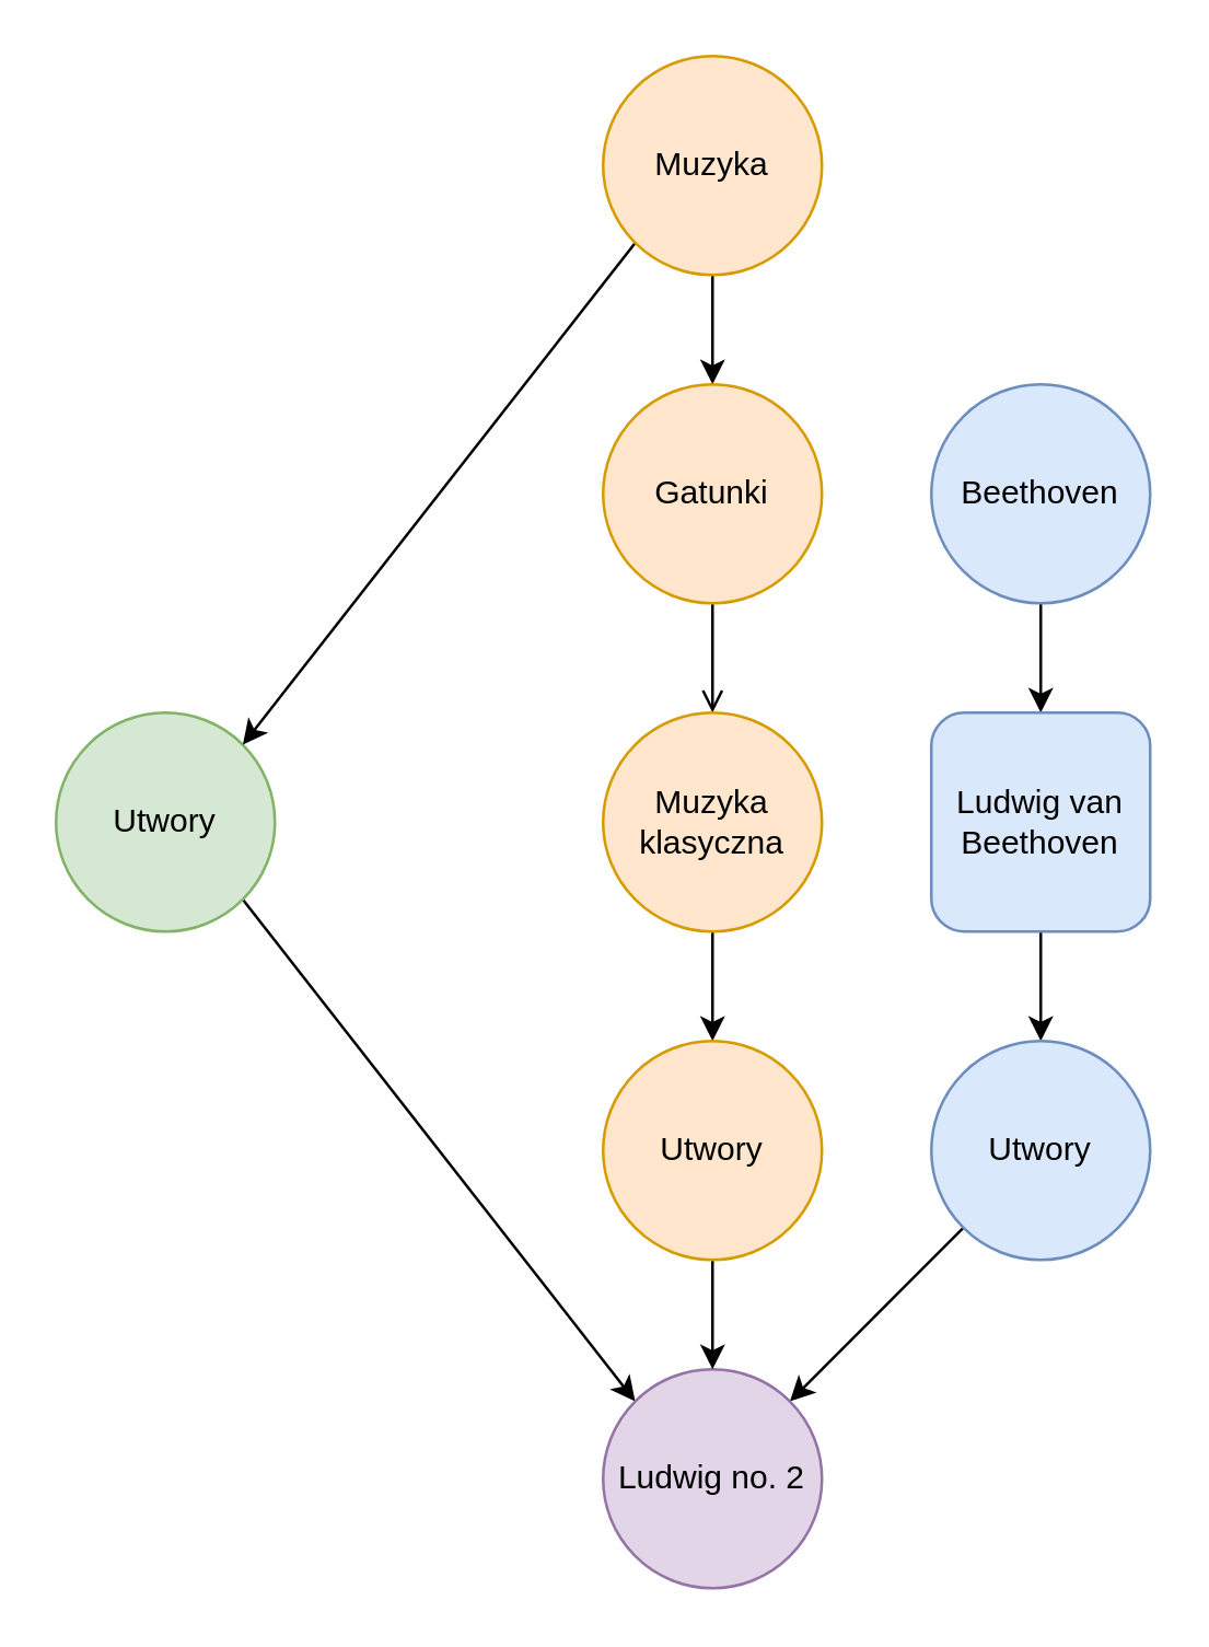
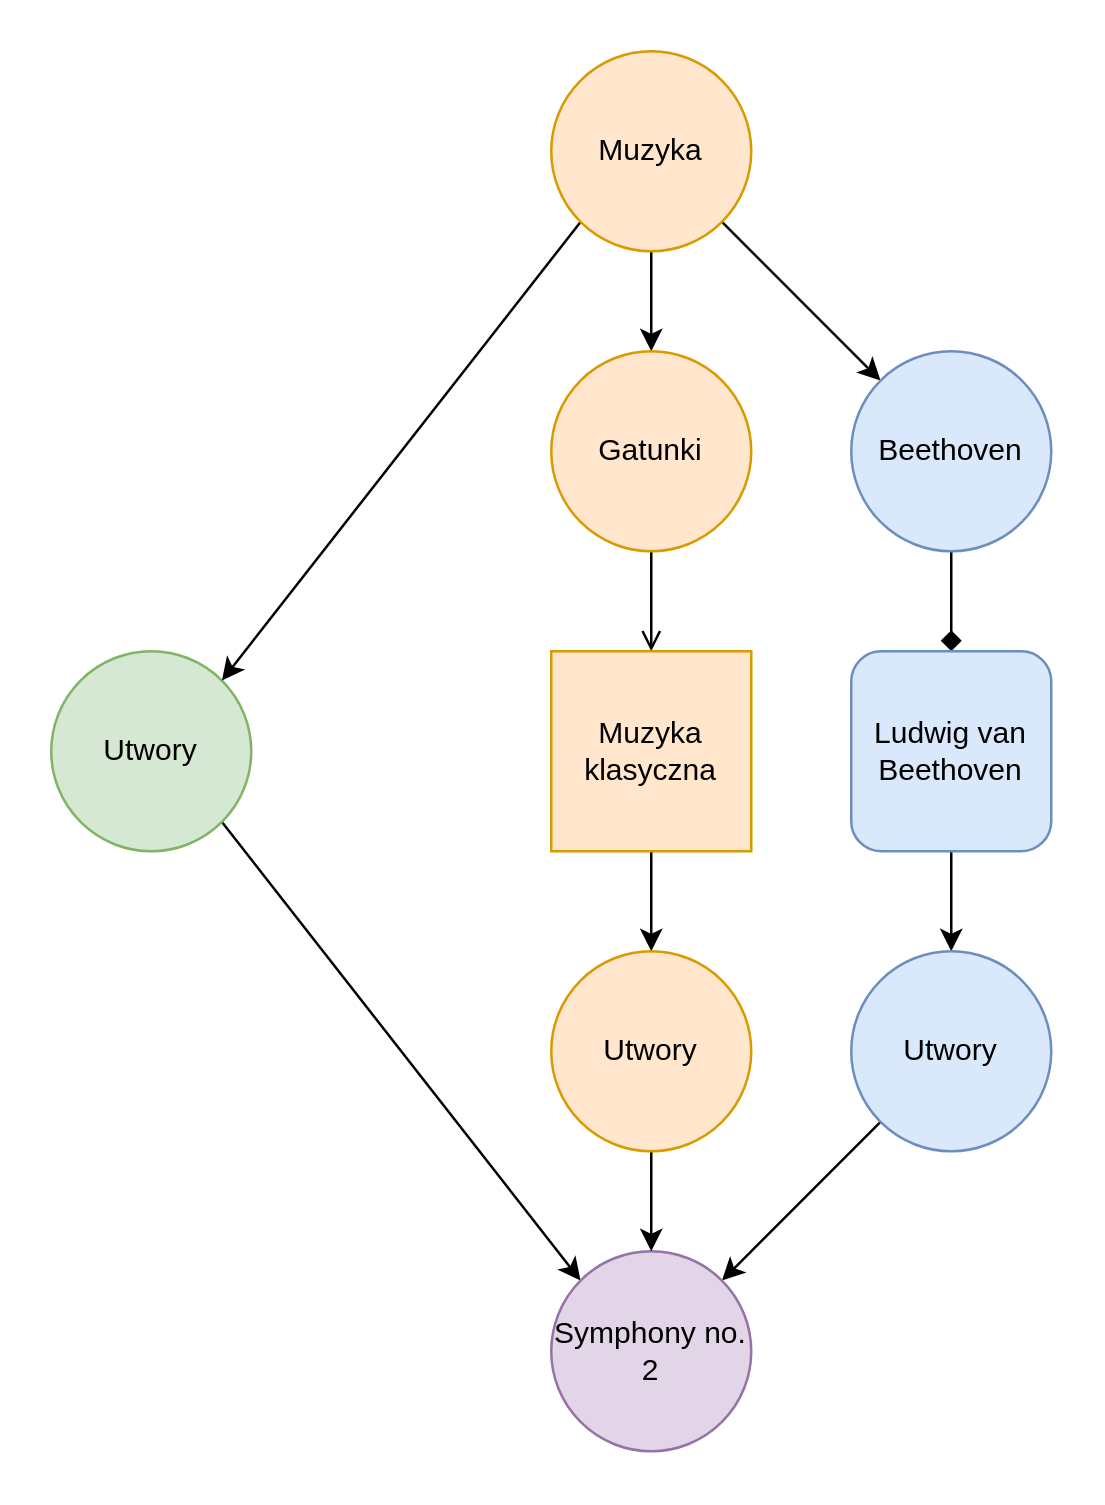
  <mxCell id="0" />
  <mxCell id="1" parent="0" />
  <mxCell id="2" style="edgeStyle=none;rounded=0;orthogonalLoop=1;jettySize=auto;html=1;exitX=1;exitY=1;exitDx=0;exitDy=0;entryX=0;entryY=0;entryDx=0;entryDy=0;" edge="1" parent="1" source="3" target="18"><mxGeometry relative="1" as="geometry" /></mxCell>
  <mxCell id="3" value="Utwory" style="ellipse;whiteSpace=wrap;html=1;aspect=fixed;fillColor=#d5e8d4;strokeColor=#82b366;" vertex="1" parent="1"><mxGeometry x="20" y="260" width="80" height="80" as="geometry" /></mxCell>
+ <mxCell id="4" style="rounded=0;orthogonalLoop=1;jettySize=auto;html=1;exitX=1;exitY=1;exitDx=0;exitDy=0;entryX=0;entryY=0;entryDx=0;entryDy=0;" edge="1" parent="1" source="7" target="9"><mxGeometry relative="1" as="geometry" /></mxCell>
  <mxCell id="5" style="edgeStyle=none;rounded=0;orthogonalLoop=1;jettySize=auto;html=1;exitX=0.5;exitY=1;exitDx=0;exitDy=0;entryX=0.5;entryY=0;entryDx=0;entryDy=0;" edge="1" parent="1" source="7" target="11"><mxGeometry relative="1" as="geometry" /></mxCell>
  <mxCell id="6" style="edgeStyle=none;rounded=0;orthogonalLoop=1;jettySize=auto;html=1;exitX=0;exitY=1;exitDx=0;exitDy=0;entryX=1;entryY=0;entryDx=0;entryDy=0;" edge="1" parent="1" source="7" target="3"><mxGeometry relative="1" as="geometry" /></mxCell>
  <mxCell id="7" value="Muzyka" style="ellipse;whiteSpace=wrap;html=1;aspect=fixed;fillColor=#ffe6cc;strokeColor=#d79b00;" vertex="1" parent="1"><mxGeometry x="220" y="20" width="80" height="80" as="geometry" /></mxCell>
- <mxCell id="8" style="edgeStyle=none;rounded=0;orthogonalLoop=1;jettySize=auto;html=1;exitX=0.5;exitY=1;exitDx=0;exitDy=0;entryX=0.5;entryY=0;entryDx=0;entryDy=0;" edge="1" parent="1" source="9" target="15"><mxGeometry relative="1" as="geometry" /></mxCell>
+ <mxCell id="8" style="edgeStyle=none;rounded=0;orthogonalLoop=1;jettySize=auto;html=1;exitX=0.5;exitY=1;exitDx=0;exitDy=0;entryX=0.5;entryY=0;entryDx=0;entryDy=0;endArrow=diamond;" edge="1" parent="1" source="9" target="15"><mxGeometry relative="1" as="geometry" /></mxCell>
  <mxCell id="9" value="Beethoven" style="ellipse;whiteSpace=wrap;html=1;aspect=fixed;fillColor=#dae8fc;strokeColor=#6c8ebf;" vertex="1" parent="1"><mxGeometry x="340" y="140" width="80" height="80" as="geometry" /></mxCell>
  <mxCell id="10" style="edgeStyle=none;rounded=0;orthogonalLoop=1;jettySize=auto;html=1;exitX=0.5;exitY=1;exitDx=0;exitDy=0;entryX=0.5;entryY=0;entryDx=0;entryDy=0;endArrow=open;" edge="1" parent="1" source="11" target="13"><mxGeometry relative="1" as="geometry" /></mxCell>
  <mxCell id="11" value="Gatunki" style="ellipse;whiteSpace=wrap;html=1;aspect=fixed;fillColor=#ffe6cc;strokeColor=#d79b00;" vertex="1" parent="1"><mxGeometry x="220" y="140" width="80" height="80" as="geometry" /></mxCell>
  <mxCell id="12" style="edgeStyle=none;rounded=0;orthogonalLoop=1;jettySize=auto;html=1;exitX=0.5;exitY=1;exitDx=0;exitDy=0;entryX=0.5;entryY=0;entryDx=0;entryDy=0;" edge="1" parent="1" source="13" target="20"><mxGeometry relative="1" as="geometry" /></mxCell>
- <mxCell id="13" value="Muzyka klasyczna" style="ellipse;whiteSpace=wrap;html=1;aspect=fixed;fillColor=#ffe6cc;strokeColor=#d79b00;" vertex="1" parent="1"><mxGeometry x="220" y="260" width="80" height="80" as="geometry" /></mxCell>
+ <mxCell id="13" value="Muzyka klasyczna" style="whiteSpace=wrap;html=1;aspect=fixed;fillColor=#ffe6cc;strokeColor=#d79b00;rounded=0;" vertex="1" parent="1"><mxGeometry x="220" y="260" width="80" height="80" as="geometry" /></mxCell>
  <mxCell id="14" style="edgeStyle=none;rounded=0;orthogonalLoop=1;jettySize=auto;html=1;exitX=0.5;exitY=1;exitDx=0;exitDy=0;entryX=0.5;entryY=0;entryDx=0;entryDy=0;" edge="1" parent="1" source="15" target="17"><mxGeometry relative="1" as="geometry" /></mxCell>
  <mxCell id="15" value="Ludwig van Beethoven" style="whiteSpace=wrap;html=1;aspect=fixed;fillColor=#dae8fc;strokeColor=#6c8ebf;rounded=1;" vertex="1" parent="1"><mxGeometry x="340" y="260" width="80" height="80" as="geometry" /></mxCell>
  <mxCell id="16" style="edgeStyle=none;rounded=0;orthogonalLoop=1;jettySize=auto;html=1;exitX=0;exitY=1;exitDx=0;exitDy=0;entryX=1;entryY=0;entryDx=0;entryDy=0;" edge="1" parent="1" source="17" target="18"><mxGeometry relative="1" as="geometry" /></mxCell>
  <mxCell id="17" value="Utwory" style="ellipse;whiteSpace=wrap;html=1;aspect=fixed;fillColor=#dae8fc;strokeColor=#6c8ebf;" vertex="1" parent="1"><mxGeometry x="340" y="380" width="80" height="80" as="geometry" /></mxCell>
- <mxCell id="18" value="Ludwig no. 2" style="ellipse;whiteSpace=wrap;html=1;aspect=fixed;fillColor=#e1d5e7;strokeColor=#9673a6;" vertex="1" parent="1"><mxGeometry x="220" y="500" width="80" height="80" as="geometry" /></mxCell>
+ <mxCell id="18" value="Symphony no. 2" style="ellipse;whiteSpace=wrap;html=1;aspect=fixed;fillColor=#e1d5e7;strokeColor=#9673a6;" vertex="1" parent="1"><mxGeometry x="220" y="500" width="80" height="80" as="geometry" /></mxCell>
  <mxCell id="19" style="edgeStyle=none;rounded=0;orthogonalLoop=1;jettySize=auto;html=1;exitX=0.5;exitY=1;exitDx=0;exitDy=0;" edge="1" parent="1" source="20"><mxGeometry relative="1" as="geometry"><mxPoint x="260" y="500" as="targetPoint" /></mxGeometry></mxCell>
  <mxCell id="20" value="Utwory" style="ellipse;whiteSpace=wrap;html=1;aspect=fixed;fillColor=#ffe6cc;strokeColor=#d79b00;" vertex="1" parent="1"><mxGeometry x="220" y="380" width="80" height="80" as="geometry" /></mxCell>
